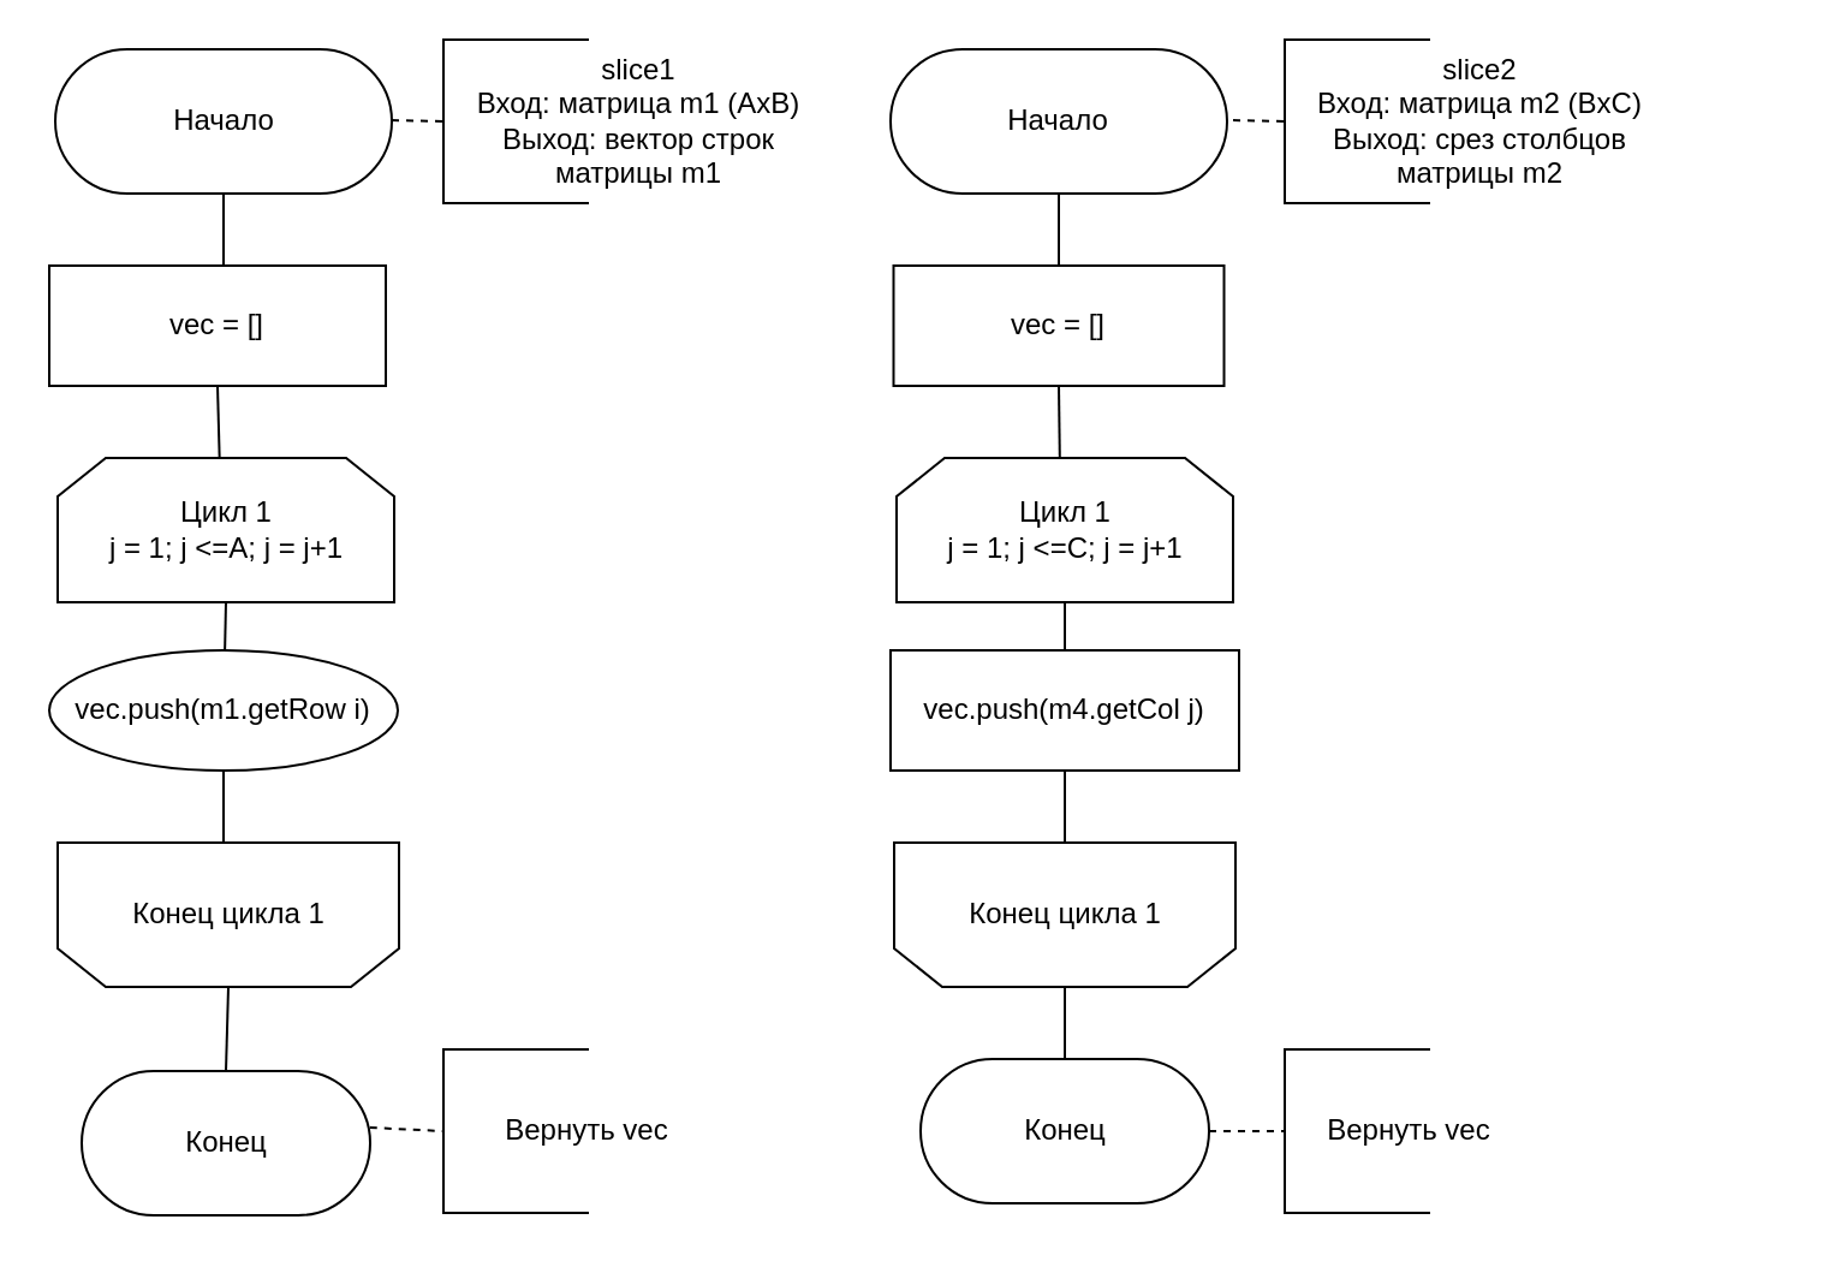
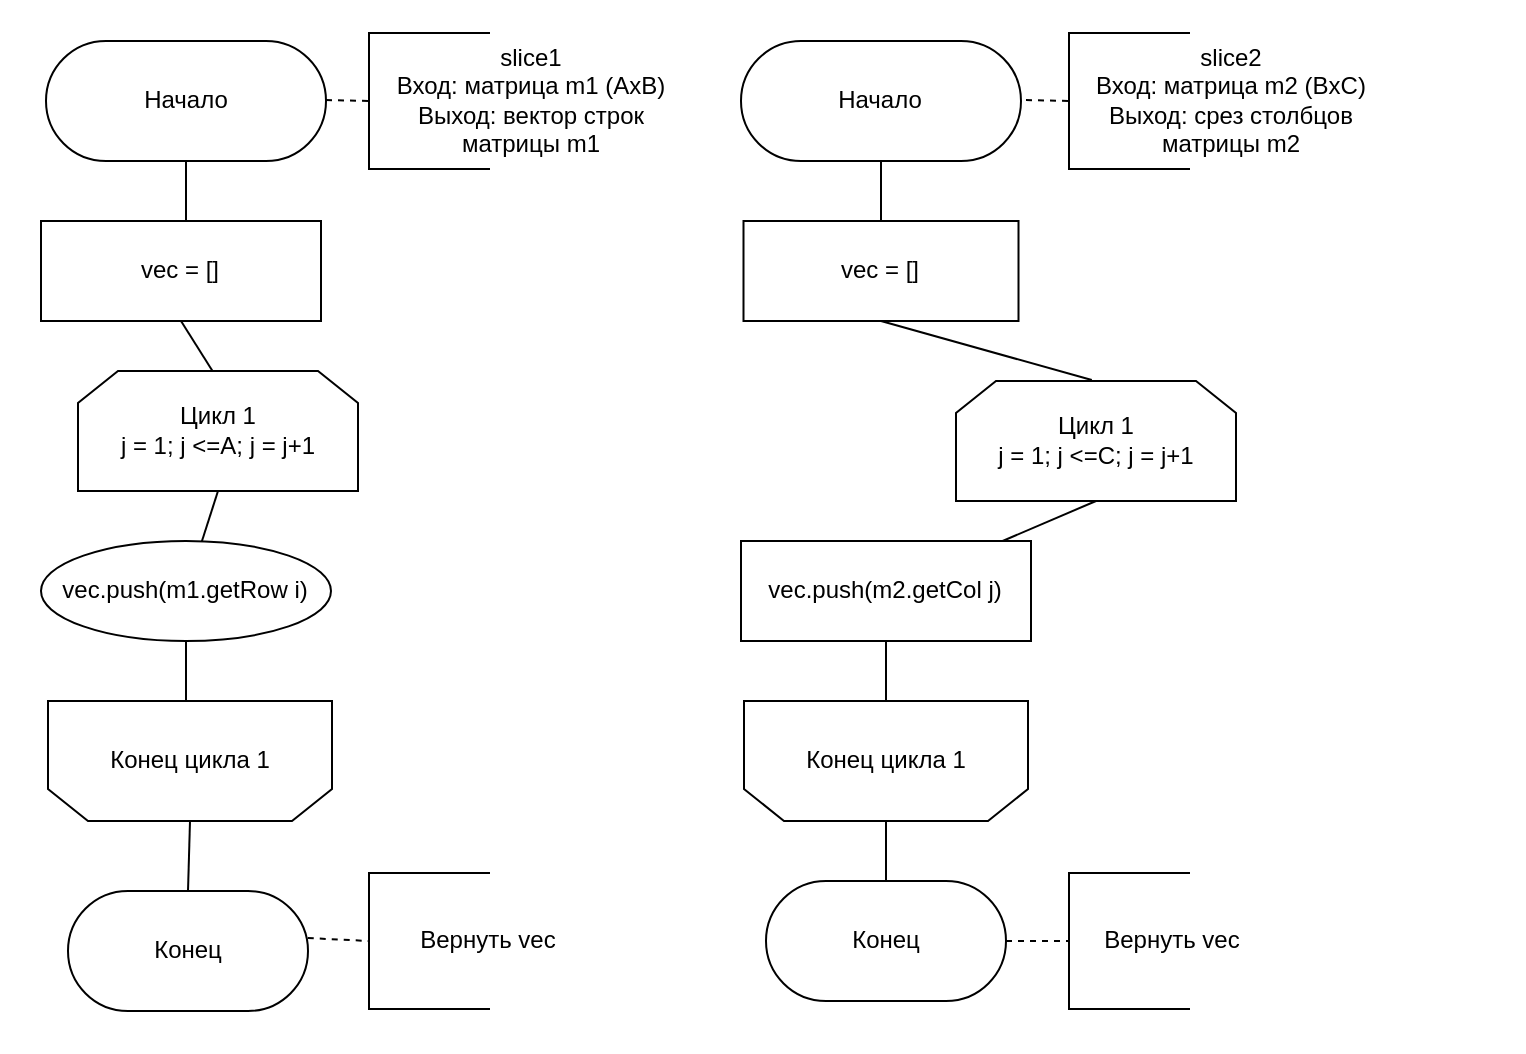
  <mxCell id="0" />
  <mxCell id="1" parent="0" />
  <mxCell id="2" value="Начало" style="rounded=1;whiteSpace=wrap;html=1;arcSize=50;" parent="1" vertex="1"><mxGeometry x="22.5" y="20" width="140" height="60" as="geometry" /></mxCell>
  <mxCell id="3" value="slice1&lt;br&gt;Вход: матрица m1 (AxB) &lt;br&gt;Выход: вектор строк &lt;br&gt;матрицы m1" style="text;html=1;strokeColor=none;fillColor=none;align=center;verticalAlign=middle;whiteSpace=wrap;rounded=0;" parent="1" vertex="1"><mxGeometry x="140" y="30" width="250.5" height="40" as="geometry" /></mxCell>
- <mxCell id="4" value="Цикл 1&lt;br&gt;j = 1; j &amp;lt;=A; j = j+1" style="shape=loopLimit;whiteSpace=wrap;html=1;" parent="1" vertex="1"><mxGeometry x="23.5" y="190" width="140" height="60" as="geometry" /></mxCell>
+ <mxCell id="4" value="Цикл 1&lt;br&gt;j = 1; j &amp;lt;=A; j = j+1" style="shape=loopLimit;whiteSpace=wrap;html=1;" parent="1" vertex="1"><mxGeometry x="38.5" y="185" width="140" height="60" as="geometry" /></mxCell>
  <mxCell id="5" value="" style="endArrow=none;html=1;exitX=0.5;exitY=1;exitDx=0;exitDy=0;entryX=0.481;entryY=0.002;entryDx=0;entryDy=0;entryPerimeter=0;" parent="1" source="28" target="4" edge="1"><mxGeometry width="50" height="50" relative="1" as="geometry"><mxPoint x="93.5" y="170" as="sourcePoint" /><mxPoint x="94" y="190" as="targetPoint" /></mxGeometry></mxCell>
  <mxCell id="6" value="vec.push(m1.getRow i)" style="ellipse;whiteSpace=wrap;html=1;" parent="1" vertex="1"><mxGeometry x="20" y="270" width="145" height="50" as="geometry" /></mxCell>
  <mxCell id="7" value="" style="endArrow=none;html=1;exitX=0.5;exitY=1;exitDx=0;exitDy=0;" parent="1" source="4" target="6" edge="1"><mxGeometry width="50" height="50" relative="1" as="geometry"><mxPoint x="-88.5" y="515" as="sourcePoint" /><mxPoint x="92.5" y="458" as="targetPoint" /></mxGeometry></mxCell>
  <mxCell id="8" value="Конец цикла 1" style="shape=loopLimit;whiteSpace=wrap;html=1;direction=west;" parent="1" vertex="1"><mxGeometry x="23.5" y="350" width="142" height="60" as="geometry" /></mxCell>
  <mxCell id="9" value="" style="endArrow=none;html=1;entryX=0.5;entryY=1;entryDx=0;entryDy=0;exitX=0.5;exitY=1;exitDx=0;exitDy=0;" parent="1" source="6" edge="1"><mxGeometry width="50" height="50" relative="1" as="geometry"><mxPoint x="93" y="570" as="sourcePoint" /><mxPoint x="92.5" y="350" as="targetPoint" /></mxGeometry></mxCell>
  <mxCell id="10" value="" style="endArrow=none;html=1;entryX=0.5;entryY=0;entryDx=0;entryDy=0;exitX=0.5;exitY=0;exitDx=0;exitDy=0;" parent="1" source="11" target="8" edge="1"><mxGeometry width="50" height="50" relative="1" as="geometry"><mxPoint x="111" y="865" as="sourcePoint" /><mxPoint x="114" y="875" as="targetPoint" /></mxGeometry></mxCell>
  <mxCell id="11" value="Конец" style="rounded=1;whiteSpace=wrap;html=1;arcSize=50;" parent="1" vertex="1"><mxGeometry x="33.5" y="445" width="120" height="60" as="geometry" /></mxCell>
  <mxCell id="12" value="" style="shape=partialRectangle;whiteSpace=wrap;html=1;bottom=1;right=1;left=1;top=0;fillColor=none;routingCenterX=-0.5;rotation=90;" parent="1" vertex="1"><mxGeometry x="180" y="20" width="68" height="60" as="geometry" /></mxCell>
  <mxCell id="13" value="" style="endArrow=none;dashed=1;html=1;entryX=0.5;entryY=1;entryDx=0;entryDy=0;" parent="1" target="12" edge="1"><mxGeometry width="50" height="50" relative="1" as="geometry"><mxPoint x="162.5" y="49.5" as="sourcePoint" /><mxPoint x="202.5" y="50" as="targetPoint" /></mxGeometry></mxCell>
  <mxCell id="14" value="" style="endArrow=none;html=1;entryX=0.5;entryY=1;entryDx=0;entryDy=0;" parent="1" target="2" edge="1"><mxGeometry width="50" height="50" relative="1" as="geometry"><mxPoint x="92.5" y="110" as="sourcePoint" /><mxPoint x="-7.5" y="100" as="targetPoint" /></mxGeometry></mxCell>
  <mxCell id="15" value="Начало" style="rounded=1;whiteSpace=wrap;html=1;arcSize=50;" parent="1" vertex="1"><mxGeometry x="370" y="20" width="140" height="60" as="geometry" /></mxCell>
  <mxCell id="16" value="slice2&lt;br&gt;Вход: матрица m2 (BxC) &lt;br&gt;Выход: срез столбцов &lt;br&gt;матрицы m2" style="text;html=1;strokeColor=none;fillColor=none;align=center;verticalAlign=middle;whiteSpace=wrap;rounded=0;" parent="1" vertex="1"><mxGeometry x="490" y="30" width="250.5" height="40" as="geometry" /></mxCell>
- <mxCell id="17" value="Цикл 1&lt;br&gt;j = 1; j &amp;lt;=C; j = j+1" style="shape=loopLimit;whiteSpace=wrap;html=1;" parent="1" vertex="1"><mxGeometry x="372.5" y="190" width="140" height="60" as="geometry" /></mxCell>
+ <mxCell id="17" value="Цикл 1&lt;br&gt;j = 1; j &amp;lt;=C; j = j+1" style="shape=loopLimit;whiteSpace=wrap;html=1;" parent="1" vertex="1"><mxGeometry x="477.5" y="190" width="140" height="60" as="geometry" /></mxCell>
  <mxCell id="18" value="" style="endArrow=none;html=1;entryX=0.485;entryY=-0.008;entryDx=0;entryDy=0;exitX=0.5;exitY=1;exitDx=0;exitDy=0;entryPerimeter=0;" parent="1" source="29" target="17" edge="1"><mxGeometry width="50" height="50" relative="1" as="geometry"><mxPoint x="443.5" y="170" as="sourcePoint" /><mxPoint x="301.5" y="375" as="targetPoint" /></mxGeometry></mxCell>
- <mxCell id="19" value="vec.push(m4.getCol j)" style="rounded=0;whiteSpace=wrap;html=1;" parent="1" vertex="1"><mxGeometry x="370" y="270" width="145" height="50" as="geometry" /></mxCell>
+ <mxCell id="19" value="vec.push(m2.getCol j)" style="rounded=0;whiteSpace=wrap;html=1;" parent="1" vertex="1"><mxGeometry x="370" y="270" width="145" height="50" as="geometry" /></mxCell>
  <mxCell id="20" value="" style="endArrow=none;html=1;exitX=0.5;exitY=1;exitDx=0;exitDy=0;" parent="1" source="17" target="19" edge="1"><mxGeometry width="50" height="50" relative="1" as="geometry"><mxPoint x="261.5" y="515" as="sourcePoint" /><mxPoint x="442.5" y="458" as="targetPoint" /></mxGeometry></mxCell>
  <mxCell id="21" value="Конец цикла 1" style="shape=loopLimit;whiteSpace=wrap;html=1;direction=west;" parent="1" vertex="1"><mxGeometry x="371.5" y="350" width="142" height="60" as="geometry" /></mxCell>
  <mxCell id="22" value="" style="endArrow=none;html=1;entryX=0.5;entryY=1;entryDx=0;entryDy=0;exitX=0.5;exitY=0;exitDx=0;exitDy=0;" parent="1" target="21" edge="1"><mxGeometry width="50" height="50" relative="1" as="geometry"><mxPoint x="442.5" y="320" as="sourcePoint" /><mxPoint x="471.595" y="565.095" as="targetPoint" /></mxGeometry></mxCell>
  <mxCell id="23" value="" style="endArrow=none;html=1;entryX=0.5;entryY=0;entryDx=0;entryDy=0;exitX=0.5;exitY=0;exitDx=0;exitDy=0;" parent="1" source="24" target="21" edge="1"><mxGeometry width="50" height="50" relative="1" as="geometry"><mxPoint x="461" y="775" as="sourcePoint" /><mxPoint x="464" y="785" as="targetPoint" /></mxGeometry></mxCell>
  <mxCell id="24" value="Конец" style="rounded=1;whiteSpace=wrap;html=1;arcSize=50;" parent="1" vertex="1"><mxGeometry x="382.5" y="440" width="120" height="60" as="geometry" /></mxCell>
  <mxCell id="25" value="" style="shape=partialRectangle;whiteSpace=wrap;html=1;bottom=1;right=1;left=1;top=0;fillColor=none;routingCenterX=-0.5;rotation=90;" parent="1" vertex="1"><mxGeometry x="530" y="20" width="68" height="60" as="geometry" /></mxCell>
  <mxCell id="26" value="" style="endArrow=none;dashed=1;html=1;entryX=0.5;entryY=1;entryDx=0;entryDy=0;" parent="1" target="25" edge="1"><mxGeometry width="50" height="50" relative="1" as="geometry"><mxPoint x="512.5" y="49.5" as="sourcePoint" /><mxPoint x="552.5" y="50" as="targetPoint" /></mxGeometry></mxCell>
  <mxCell id="27" value="" style="endArrow=none;html=1;entryX=0.5;entryY=1;entryDx=0;entryDy=0;exitX=0.5;exitY=0;exitDx=0;exitDy=0;" parent="1" target="15" edge="1" source="29"><mxGeometry width="50" height="50" relative="1" as="geometry"><mxPoint x="442.5" y="110" as="sourcePoint" /><mxPoint x="342.5" y="100" as="targetPoint" /></mxGeometry></mxCell>
  <mxCell id="28" value="vec = []" style="rounded=0;whiteSpace=wrap;html=1;" vertex="1" parent="1"><mxGeometry x="20" y="110" width="140" height="50" as="geometry" /></mxCell>
  <mxCell id="29" value="vec = []" style="rounded=0;whiteSpace=wrap;html=1;" vertex="1" parent="1"><mxGeometry x="371.25" y="110" width="137.5" height="50" as="geometry" /></mxCell>
  <mxCell id="30" value="" style="shape=partialRectangle;whiteSpace=wrap;html=1;bottom=1;right=1;left=1;top=0;fillColor=none;routingCenterX=-0.5;rotation=90;" vertex="1" parent="1"><mxGeometry x="180" y="440" width="68" height="60" as="geometry" /></mxCell>
  <mxCell id="31" value="" style="shape=partialRectangle;whiteSpace=wrap;html=1;bottom=1;right=1;left=1;top=0;fillColor=none;routingCenterX=-0.5;rotation=90;" vertex="1" parent="1"><mxGeometry x="530" y="440" width="68" height="60" as="geometry" /></mxCell>
  <mxCell id="32" value="" style="endArrow=none;dashed=1;html=1;exitX=0.999;exitY=0.392;exitDx=0;exitDy=0;exitPerimeter=0;" edge="1" parent="1" source="11"><mxGeometry width="50" height="50" relative="1" as="geometry"><mxPoint x="172.5" y="59.5" as="sourcePoint" /><mxPoint x="184" y="470" as="targetPoint" /></mxGeometry></mxCell>
  <mxCell id="33" value="" style="endArrow=none;dashed=1;html=1;exitX=1;exitY=0.5;exitDx=0;exitDy=0;" edge="1" parent="1" source="24" target="31"><mxGeometry width="50" height="50" relative="1" as="geometry"><mxPoint x="522.5" y="59.5" as="sourcePoint" /><mxPoint x="544" y="60" as="targetPoint" /></mxGeometry></mxCell>
  <mxCell id="34" value="Вернуть vec" style="text;html=1;strokeColor=none;fillColor=none;align=center;verticalAlign=middle;whiteSpace=wrap;rounded=0;" vertex="1" parent="1"><mxGeometry x="208" y="460" width="72" height="20" as="geometry" /></mxCell>
  <mxCell id="35" value="Вернуть vec" style="text;html=1;strokeColor=none;fillColor=none;align=center;verticalAlign=middle;whiteSpace=wrap;rounded=0;" vertex="1" parent="1"><mxGeometry x="550" y="460" width="72" height="20" as="geometry" /></mxCell>
